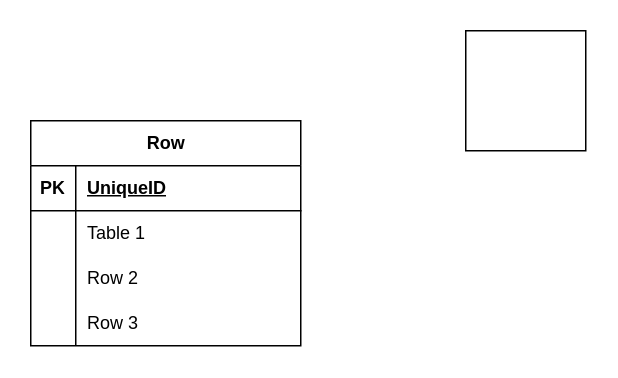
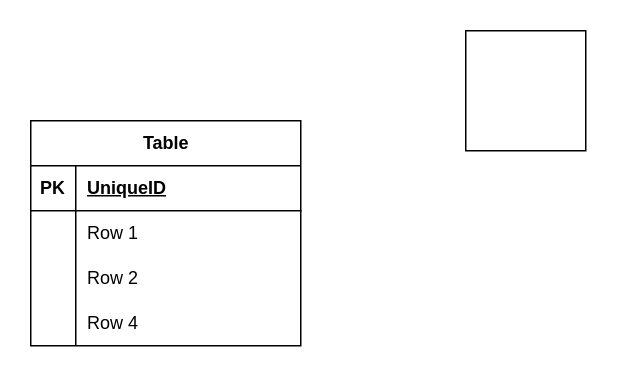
  <mxCell id="0" />
  <mxCell id="1" parent="0" />
- <mxCell id="2" value="Row" style="shape=table;startSize=30;container=1;collapsible=1;childLayout=tableLayout;fixedRows=1;rowLines=0;fontStyle=1;align=center;resizeLast=1;html=1;" parent="1" vertex="1"><mxGeometry x="20" y="80" width="180" height="150" as="geometry" /></mxCell>
+ <mxCell id="2" value="Table" style="shape=table;startSize=30;container=1;collapsible=1;childLayout=tableLayout;fixedRows=1;rowLines=0;fontStyle=1;align=center;resizeLast=1;html=1;" parent="1" vertex="1"><mxGeometry x="20" y="80" width="180" height="150" as="geometry" /></mxCell>
  <mxCell id="3" value="" style="shape=tableRow;horizontal=0;startSize=0;swimlaneHead=0;swimlaneBody=0;fillColor=none;collapsible=0;dropTarget=0;points=[[0,0.5],[1,0.5]];portConstraint=eastwest;top=0;left=0;right=0;bottom=1;" parent="2" vertex="1"><mxGeometry y="30" width="180" height="30" as="geometry" /></mxCell>
  <mxCell id="4" value="PK" style="shape=partialRectangle;connectable=0;fillColor=none;top=0;left=0;bottom=0;right=0;fontStyle=1;overflow=hidden;whiteSpace=wrap;html=1;" parent="3" vertex="1"><mxGeometry width="30" height="30" as="geometry"><mxRectangle width="30" height="30" as="alternateBounds" /></mxGeometry></mxCell>
  <mxCell id="5" value="UniqueID" style="shape=partialRectangle;connectable=0;fillColor=none;top=0;left=0;bottom=0;right=0;align=left;spacingLeft=6;fontStyle=5;overflow=hidden;whiteSpace=wrap;html=1;" parent="3" vertex="1"><mxGeometry x="30" width="150" height="30" as="geometry"><mxRectangle width="150" height="30" as="alternateBounds" /></mxGeometry></mxCell>
  <mxCell id="6" value="" style="shape=tableRow;horizontal=0;startSize=0;swimlaneHead=0;swimlaneBody=0;fillColor=none;collapsible=0;dropTarget=0;points=[[0,0.5],[1,0.5]];portConstraint=eastwest;top=0;left=0;right=0;bottom=0;" parent="2" vertex="1"><mxGeometry y="60" width="180" height="30" as="geometry" /></mxCell>
  <mxCell id="7" value="" style="shape=partialRectangle;connectable=0;fillColor=none;top=0;left=0;bottom=0;right=0;editable=1;overflow=hidden;whiteSpace=wrap;html=1;" parent="6" vertex="1"><mxGeometry width="30" height="30" as="geometry"><mxRectangle width="30" height="30" as="alternateBounds" /></mxGeometry></mxCell>
- <mxCell id="8" value="Table 1" style="shape=partialRectangle;connectable=0;fillColor=none;top=0;left=0;bottom=0;right=0;align=left;spacingLeft=6;overflow=hidden;whiteSpace=wrap;html=1;" parent="6" vertex="1"><mxGeometry x="30" width="150" height="30" as="geometry"><mxRectangle width="150" height="30" as="alternateBounds" /></mxGeometry></mxCell>
+ <mxCell id="8" value="Row 1" style="shape=partialRectangle;connectable=0;fillColor=none;top=0;left=0;bottom=0;right=0;align=left;spacingLeft=6;overflow=hidden;whiteSpace=wrap;html=1;" parent="6" vertex="1"><mxGeometry x="30" width="150" height="30" as="geometry"><mxRectangle width="150" height="30" as="alternateBounds" /></mxGeometry></mxCell>
  <mxCell id="9" value="" style="shape=tableRow;horizontal=0;startSize=0;swimlaneHead=0;swimlaneBody=0;fillColor=none;collapsible=0;dropTarget=0;points=[[0,0.5],[1,0.5]];portConstraint=eastwest;top=0;left=0;right=0;bottom=0;" parent="2" vertex="1"><mxGeometry y="90" width="180" height="30" as="geometry" /></mxCell>
  <mxCell id="10" value="" style="shape=partialRectangle;connectable=0;fillColor=none;top=0;left=0;bottom=0;right=0;editable=1;overflow=hidden;whiteSpace=wrap;html=1;" parent="9" vertex="1"><mxGeometry width="30" height="30" as="geometry"><mxRectangle width="30" height="30" as="alternateBounds" /></mxGeometry></mxCell>
  <mxCell id="11" value="Row 2" style="shape=partialRectangle;connectable=0;fillColor=none;top=0;left=0;bottom=0;right=0;align=left;spacingLeft=6;overflow=hidden;whiteSpace=wrap;html=1;" parent="9" vertex="1"><mxGeometry x="30" width="150" height="30" as="geometry"><mxRectangle width="150" height="30" as="alternateBounds" /></mxGeometry></mxCell>
  <mxCell id="12" value="" style="shape=tableRow;horizontal=0;startSize=0;swimlaneHead=0;swimlaneBody=0;fillColor=none;collapsible=0;dropTarget=0;points=[[0,0.5],[1,0.5]];portConstraint=eastwest;top=0;left=0;right=0;bottom=0;" parent="2" vertex="1"><mxGeometry y="120" width="180" height="30" as="geometry" /></mxCell>
  <mxCell id="13" value="" style="shape=partialRectangle;connectable=0;fillColor=none;top=0;left=0;bottom=0;right=0;editable=1;overflow=hidden;whiteSpace=wrap;html=1;" parent="12" vertex="1"><mxGeometry width="30" height="30" as="geometry"><mxRectangle width="30" height="30" as="alternateBounds" /></mxGeometry></mxCell>
- <mxCell id="14" value="Row 3" style="shape=partialRectangle;connectable=0;fillColor=none;top=0;left=0;bottom=0;right=0;align=left;spacingLeft=6;overflow=hidden;whiteSpace=wrap;html=1;" parent="12" vertex="1"><mxGeometry x="30" width="150" height="30" as="geometry"><mxRectangle width="150" height="30" as="alternateBounds" /></mxGeometry></mxCell>
+ <mxCell id="14" value="Row 4" style="shape=partialRectangle;connectable=0;fillColor=none;top=0;left=0;bottom=0;right=0;align=left;spacingLeft=6;overflow=hidden;whiteSpace=wrap;html=1;" parent="12" vertex="1"><mxGeometry x="30" width="150" height="30" as="geometry"><mxRectangle width="150" height="30" as="alternateBounds" /></mxGeometry></mxCell>
  <mxCell id="15" value="" style="whiteSpace=wrap;html=1;aspect=fixed;" vertex="1" parent="1"><mxGeometry x="310" y="20" width="80" height="80" as="geometry" /></mxCell>
